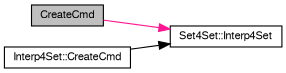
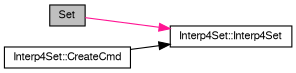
  digraph {
    rankdir=LR
    node [color=black fillcolor=white fontname=FreeSans fontsize=10 shape=record style=filled]
    edge [fontname=FreeSans fontsize=10 labelfontname=FreeSans labelfontsize=10 style=solid]
-   n1 [fillcolor=grey75 fontcolor=black height=0.2 label=CreateCmd width=0.4]
-   n2 [height=0.2 label="Set4Set::Interp4Set" width=0.4]
+   n1 [fillcolor=grey75 fontcolor=black height=0.2 label=Set width=0.4]
+   n2 [height=0.2 label="Interp4Set::Interp4Set" width=0.4]
    n3 [height=0.2 label="Interp4Set::CreateCmd" width=0.4]
    n1 -> n2 [color=deeppink]
    n3 -> n2 [color=black]
  }
